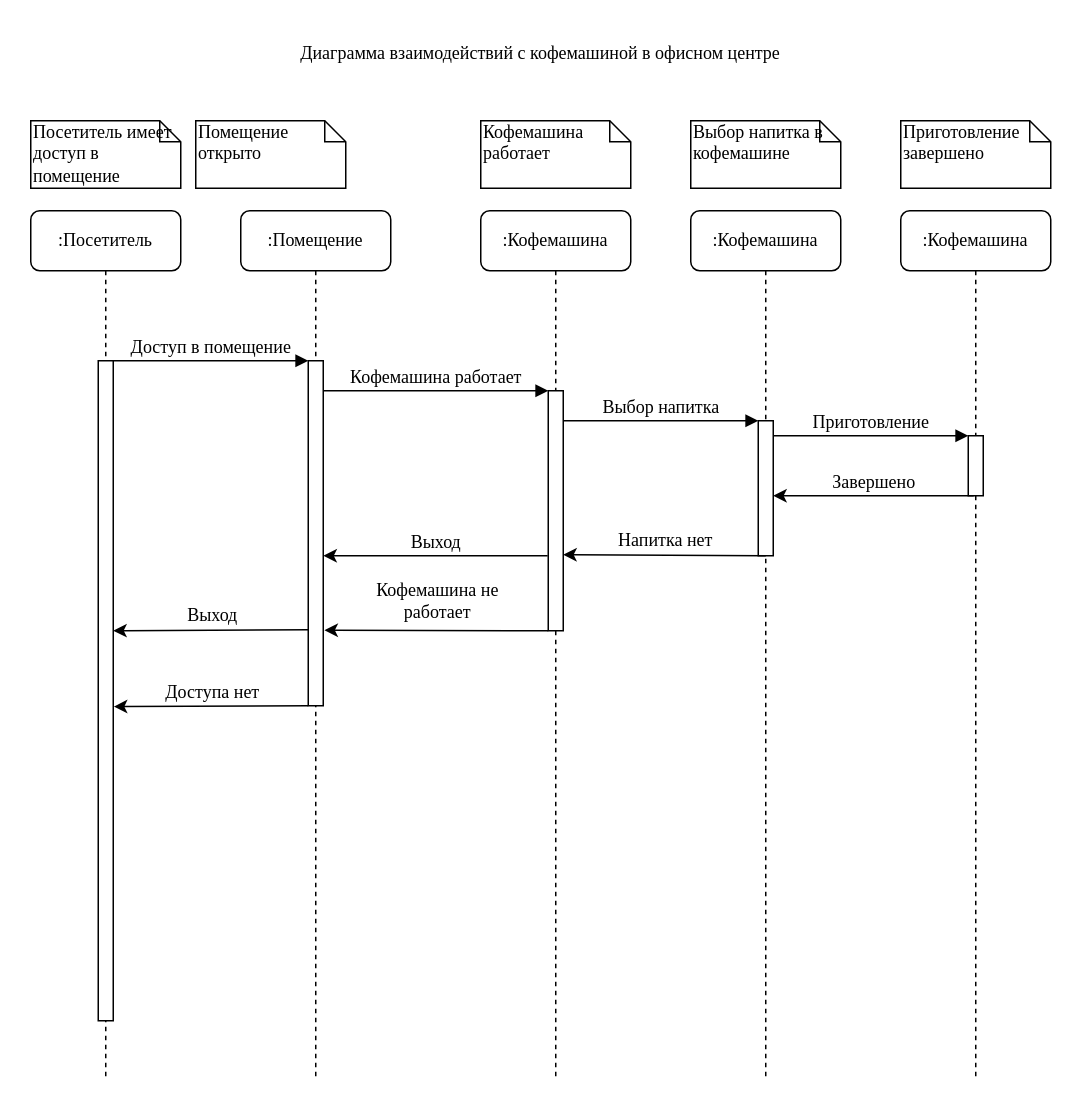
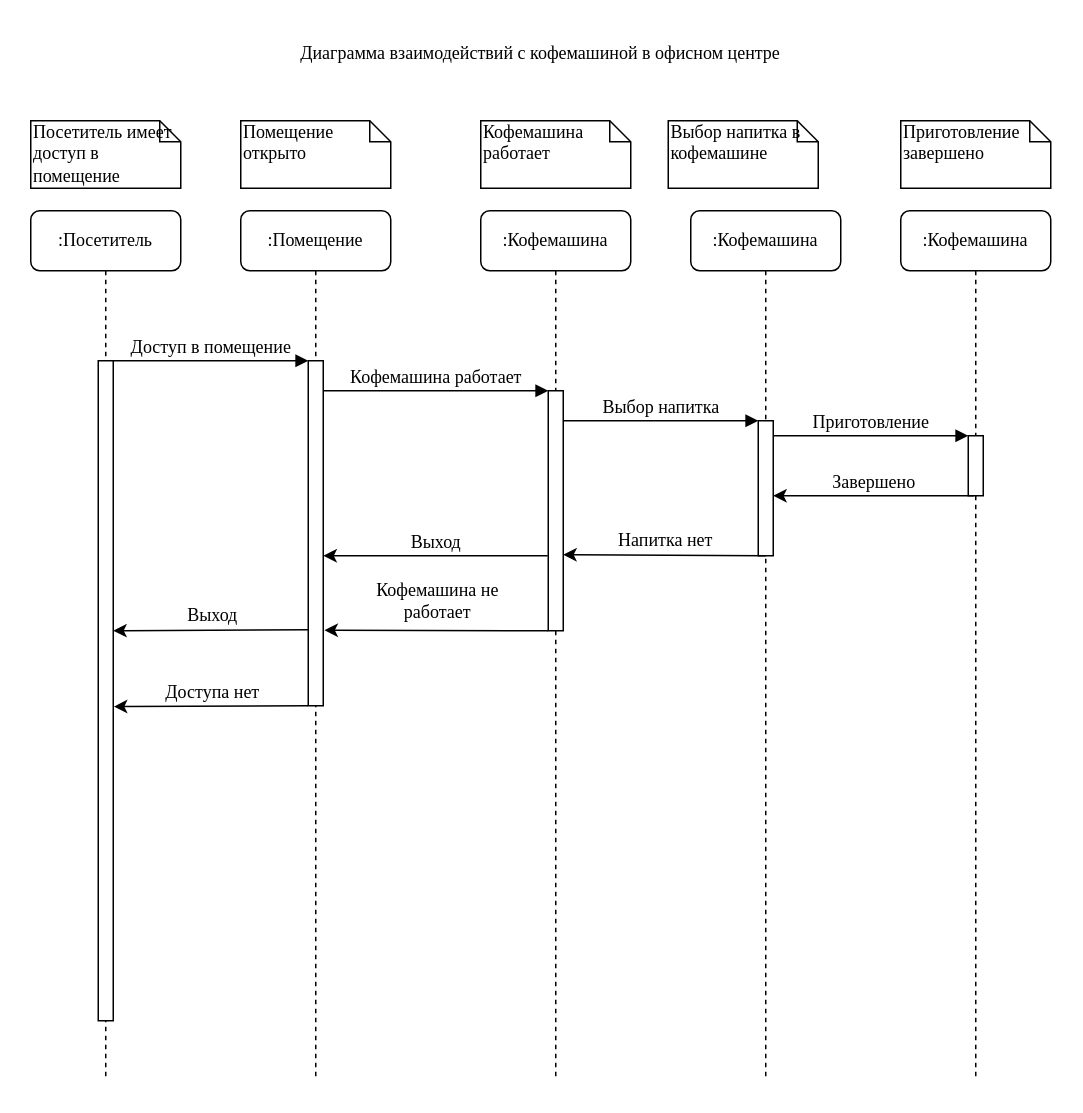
  <mxCell id="0" />
  <mxCell id="1" parent="0" />
  <mxCell id="2" value=":Помещение" style="shape=umlLifeline;perimeter=lifelinePerimeter;whiteSpace=wrap;html=1;container=1;collapsible=0;recursiveResize=0;outlineConnect=0;rounded=1;shadow=0;comic=0;labelBackgroundColor=none;strokeWidth=1;fontFamily=Verdana;fontSize=12;align=center;" parent="1" vertex="1"><mxGeometry x="160" y="140" width="100" height="580" as="geometry" /></mxCell>
  <mxCell id="3" value="" style="html=1;points=[];perimeter=orthogonalPerimeter;rounded=0;shadow=0;comic=0;labelBackgroundColor=none;strokeWidth=1;fontFamily=Verdana;fontSize=12;align=center;" parent="2" vertex="1"><mxGeometry x="45" y="100" width="10" height="230" as="geometry" /></mxCell>
  <mxCell id="4" value="" style="endArrow=classic;html=1;rounded=0;labelBorderColor=none;entryX=1.04;entryY=0.524;entryDx=0;entryDy=0;entryPerimeter=0;" edge="1" parent="2" target="11"><mxGeometry relative="1" as="geometry"><mxPoint x="45" y="330" as="sourcePoint" /><mxPoint x="145" y="330" as="targetPoint" /></mxGeometry></mxCell>
  <mxCell id="5" value="Доступа нет" style="edgeLabel;resizable=0;html=1;align=center;verticalAlign=middle;fontFamily=Verdana;fontSize=12;" connectable="0" vertex="1" parent="4"><mxGeometry relative="1" as="geometry"><mxPoint y="-10" as="offset" /></mxGeometry></mxCell>
  <mxCell id="6" value=":Кофемашина" style="shape=umlLifeline;perimeter=lifelinePerimeter;whiteSpace=wrap;html=1;container=1;collapsible=0;recursiveResize=0;outlineConnect=0;rounded=1;shadow=0;comic=0;labelBackgroundColor=none;strokeWidth=1;fontFamily=Verdana;fontSize=12;align=center;" parent="1" vertex="1"><mxGeometry x="320" y="140" width="100" height="580" as="geometry" /></mxCell>
  <mxCell id="7" value="" style="html=1;points=[];perimeter=orthogonalPerimeter;rounded=0;shadow=0;comic=0;labelBackgroundColor=none;strokeWidth=1;fontFamily=Verdana;fontSize=12;align=center;" parent="6" vertex="1"><mxGeometry x="45" y="120" width="10" height="160" as="geometry" /></mxCell>
  <mxCell id="8" value=":Кофемашина" style="shape=umlLifeline;perimeter=lifelinePerimeter;whiteSpace=wrap;html=1;container=1;collapsible=0;recursiveResize=0;outlineConnect=0;rounded=1;shadow=0;comic=0;labelBackgroundColor=none;strokeWidth=1;fontFamily=Verdana;fontSize=12;align=center;" parent="1" vertex="1"><mxGeometry x="460" y="140" width="100" height="580" as="geometry" /></mxCell>
  <mxCell id="9" value=":Кофемашина" style="shape=umlLifeline;perimeter=lifelinePerimeter;whiteSpace=wrap;html=1;container=1;collapsible=0;recursiveResize=0;outlineConnect=0;rounded=1;shadow=0;comic=0;labelBackgroundColor=none;strokeWidth=1;fontFamily=Verdana;fontSize=12;align=center;" parent="1" vertex="1"><mxGeometry x="600" y="140" width="100" height="580" as="geometry" /></mxCell>
  <mxCell id="10" value=":Посетитель" style="shape=umlLifeline;perimeter=lifelinePerimeter;whiteSpace=wrap;html=1;container=1;collapsible=0;recursiveResize=0;outlineConnect=0;rounded=1;shadow=0;comic=0;labelBackgroundColor=none;strokeWidth=1;fontFamily=Verdana;fontSize=12;align=center;" parent="1" vertex="1"><mxGeometry x="20" y="140" width="100" height="580" as="geometry" /></mxCell>
  <mxCell id="11" value="" style="html=1;points=[];perimeter=orthogonalPerimeter;rounded=0;shadow=0;comic=0;labelBackgroundColor=none;strokeWidth=1;fontFamily=Verdana;fontSize=12;align=center;" parent="10" vertex="1"><mxGeometry x="45" y="100" width="10" height="440" as="geometry" /></mxCell>
  <mxCell id="12" value="" style="html=1;points=[];perimeter=orthogonalPerimeter;rounded=0;shadow=0;comic=0;labelBackgroundColor=none;strokeWidth=1;fontFamily=Verdana;fontSize=12;align=center;" parent="1" vertex="1"><mxGeometry x="505" y="280" width="10" height="90" as="geometry" /></mxCell>
  <mxCell id="13" value="Выбор напитка" style="html=1;verticalAlign=bottom;endArrow=block;labelBackgroundColor=none;fontFamily=Verdana;fontSize=12;edgeStyle=elbowEdgeStyle;elbow=vertical;" parent="1" source="7" target="12" edge="1"><mxGeometry relative="1" as="geometry"><mxPoint x="430" y="280" as="sourcePoint" /><Array as="points"><mxPoint x="380" y="280" /></Array></mxGeometry></mxCell>
  <mxCell id="14" value="" style="html=1;points=[];perimeter=orthogonalPerimeter;rounded=0;shadow=0;comic=0;labelBackgroundColor=none;strokeWidth=1;fontFamily=Verdana;fontSize=12;align=center;" parent="1" vertex="1"><mxGeometry x="645" y="290" width="10" height="40" as="geometry" /></mxCell>
  <mxCell id="15" value="Приготовление" style="html=1;verticalAlign=bottom;endArrow=block;entryX=0;entryY=0;labelBackgroundColor=none;fontFamily=Verdana;fontSize=12;edgeStyle=elbowEdgeStyle;elbow=vertical;" parent="1" source="12" target="14" edge="1"><mxGeometry relative="1" as="geometry"><mxPoint x="570" y="290" as="sourcePoint" /></mxGeometry></mxCell>
  <mxCell id="16" value="Доступ в помещение" style="html=1;verticalAlign=bottom;endArrow=block;entryX=0;entryY=0;labelBackgroundColor=none;fontFamily=Verdana;fontSize=12;edgeStyle=elbowEdgeStyle;elbow=vertical;" parent="1" source="11" target="3" edge="1"><mxGeometry relative="1" as="geometry"><mxPoint x="140" y="250" as="sourcePoint" /></mxGeometry></mxCell>
  <mxCell id="17" value="Кофемашина работает" style="html=1;verticalAlign=bottom;endArrow=block;entryX=0;entryY=0;labelBackgroundColor=none;fontFamily=Verdana;fontSize=12;edgeStyle=elbowEdgeStyle;elbow=vertical;" parent="1" source="3" target="7" edge="1"><mxGeometry relative="1" as="geometry"><mxPoint x="290" y="260" as="sourcePoint" /></mxGeometry></mxCell>
  <mxCell id="18" value="Посетитель имеет доступ в помещение" style="shape=note;whiteSpace=wrap;html=1;size=14;verticalAlign=top;align=left;spacingTop=-6;rounded=0;shadow=0;comic=0;labelBackgroundColor=none;strokeWidth=1;fontFamily=Verdana;fontSize=12" parent="1" vertex="1"><mxGeometry x="20" y="80" width="100" height="45" as="geometry" /></mxCell>
- <mxCell id="19" value="Помещение открыто" style="shape=note;whiteSpace=wrap;html=1;size=14;verticalAlign=top;align=left;spacingTop=-6;rounded=0;shadow=0;comic=0;labelBackgroundColor=none;strokeWidth=1;fontFamily=Verdana;fontSize=12" parent="1" vertex="1"><mxGeometry x="130" y="80" width="100" height="45" as="geometry" /></mxCell>
+ <mxCell id="19" value="Помещение открыто" style="shape=note;whiteSpace=wrap;html=1;size=14;verticalAlign=top;align=left;spacingTop=-6;rounded=0;shadow=0;comic=0;labelBackgroundColor=none;strokeWidth=1;fontFamily=Verdana;fontSize=12" parent="1" vertex="1"><mxGeometry x="160" y="80" width="100" height="45" as="geometry" /></mxCell>
  <mxCell id="20" value="Кофемашина работает" style="shape=note;whiteSpace=wrap;html=1;size=14;verticalAlign=top;align=left;spacingTop=-6;rounded=0;shadow=0;comic=0;labelBackgroundColor=none;strokeWidth=1;fontFamily=Verdana;fontSize=12" parent="1" vertex="1"><mxGeometry x="320" y="80" width="100" height="45" as="geometry" /></mxCell>
- <mxCell id="21" value="Выбор напитка в кофемашине" style="shape=note;whiteSpace=wrap;html=1;size=14;verticalAlign=top;align=left;spacingTop=-6;rounded=0;shadow=0;comic=0;labelBackgroundColor=none;strokeWidth=1;fontFamily=Verdana;fontSize=12" parent="1" vertex="1"><mxGeometry x="460" y="80" width="100" height="45" as="geometry" /></mxCell>
+ <mxCell id="21" value="Выбор напитка в кофемашине" style="shape=note;whiteSpace=wrap;html=1;size=14;verticalAlign=top;align=left;spacingTop=-6;rounded=0;shadow=0;comic=0;labelBackgroundColor=none;strokeWidth=1;fontFamily=Verdana;fontSize=12" parent="1" vertex="1"><mxGeometry x="445" y="80" width="100" height="45" as="geometry" /></mxCell>
  <mxCell id="22" value="Приготовление завершено" style="shape=note;whiteSpace=wrap;html=1;size=14;verticalAlign=top;align=left;spacingTop=-6;rounded=0;shadow=0;comic=0;labelBackgroundColor=none;strokeWidth=1;fontFamily=Verdana;fontSize=12" parent="1" vertex="1"><mxGeometry x="600" y="80" width="100" height="45" as="geometry" /></mxCell>
  <mxCell id="23" value="Диаграмма взаимодействий с кофемашиной в офисном центре" style="text;html=1;strokeColor=none;fillColor=none;align=center;verticalAlign=middle;whiteSpace=wrap;rounded=0;fontFamily=Verdana;fontSize=12;" vertex="1" parent="1"><mxGeometry x="20" y="20" width="680" height="30" as="geometry" /></mxCell>
  <mxCell id="24" value="" style="endArrow=classic;html=1;rounded=0;labelBorderColor=none;fontFamily=Verdana;fontSize=12;entryX=1.08;entryY=0.781;entryDx=0;entryDy=0;entryPerimeter=0;" edge="1" parent="1" target="3"><mxGeometry relative="1" as="geometry"><mxPoint x="365" y="420" as="sourcePoint" /><mxPoint x="220" y="420" as="targetPoint" /></mxGeometry></mxCell>
  <mxCell id="25" value="Кофемашина не&lt;br&gt;работает" style="edgeLabel;resizable=0;html=1;align=center;verticalAlign=middle;fontFamily=Verdana;fontSize=12;" connectable="0" vertex="1" parent="24"><mxGeometry relative="1" as="geometry"><mxPoint y="-20" as="offset" /></mxGeometry></mxCell>
  <mxCell id="26" value="" style="endArrow=classic;html=1;rounded=0;labelBorderColor=none;fontFamily=Verdana;fontSize=12;exitX=0.028;exitY=0.78;exitDx=0;exitDy=0;exitPerimeter=0;" edge="1" parent="1" source="3"><mxGeometry relative="1" as="geometry"><mxPoint x="200" y="420" as="sourcePoint" /><mxPoint x="75" y="420" as="targetPoint" /></mxGeometry></mxCell>
  <mxCell id="27" value="Выход" style="edgeLabel;resizable=0;html=1;align=center;verticalAlign=middle;fontFamily=Verdana;fontSize=12;" connectable="0" vertex="1" parent="26"><mxGeometry relative="1" as="geometry"><mxPoint y="-10" as="offset" /></mxGeometry></mxCell>
  <mxCell id="28" value="" style="endArrow=classic;html=1;rounded=0;labelBorderColor=none;fontFamily=Verdana;fontSize=12;exitX=0.5;exitY=1;exitDx=0;exitDy=0;exitPerimeter=0;entryX=1;entryY=0.683;entryDx=0;entryDy=0;entryPerimeter=0;" edge="1" parent="1" source="12" target="7"><mxGeometry relative="1" as="geometry"><mxPoint x="500" y="400" as="sourcePoint" /><mxPoint x="375" y="400" as="targetPoint" /></mxGeometry></mxCell>
  <mxCell id="29" value="Напитка нет" style="edgeLabel;resizable=0;html=1;align=center;verticalAlign=middle;fontFamily=Verdana;fontSize=12;" connectable="0" vertex="1" parent="28"><mxGeometry relative="1" as="geometry"><mxPoint y="-10" as="offset" /></mxGeometry></mxCell>
  <mxCell id="30" value="" style="endArrow=classic;html=1;rounded=0;labelBorderColor=none;fontFamily=Verdana;fontSize=12;exitX=0.36;exitY=1;exitDx=0;exitDy=0;exitPerimeter=0;" edge="1" parent="1" source="14"><mxGeometry relative="1" as="geometry"><mxPoint x="640" y="330" as="sourcePoint" /><mxPoint x="515" y="330" as="targetPoint" /></mxGeometry></mxCell>
  <mxCell id="31" value="Завершено" style="edgeLabel;resizable=0;html=1;align=center;verticalAlign=middle;fontFamily=Verdana;fontSize=12;" connectable="0" vertex="1" parent="30"><mxGeometry relative="1" as="geometry"><mxPoint y="-10" as="offset" /></mxGeometry></mxCell>
  <mxCell id="32" value="" style="endArrow=classic;html=1;rounded=0;labelBorderColor=none;fontFamily=Verdana;fontSize=12;exitX=-0.04;exitY=0.688;exitDx=0;exitDy=0;exitPerimeter=0;" edge="1" parent="1" source="7"><mxGeometry relative="1" as="geometry"><mxPoint x="375" y="370" as="sourcePoint" /><mxPoint x="215.1" y="370" as="targetPoint" /></mxGeometry></mxCell>
  <mxCell id="33" value="Выход" style="edgeLabel;resizable=0;html=1;align=center;verticalAlign=middle;fontFamily=Verdana;fontSize=12;" connectable="0" vertex="1" parent="32"><mxGeometry relative="1" as="geometry"><mxPoint y="-10" as="offset" /></mxGeometry></mxCell>
